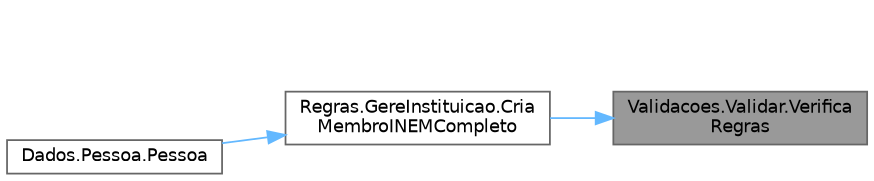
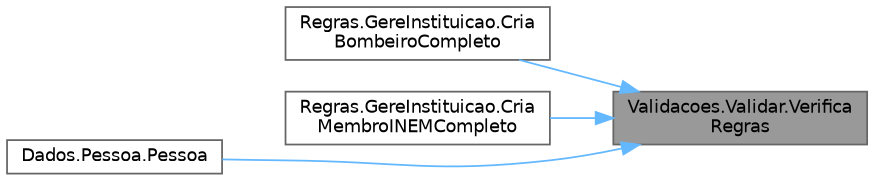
  digraph {
    rankdir=RL
    node [color=grey40 fillcolor=white fontname=Helvetica fontsize=10 shape=box style=filled]
    edge [color=steelblue1 dir=back fontname=Helvetica fontsize=10 labelfontname=Helvetica labelfontsize=10 style=solid]
    n1 [color=gray40 fillcolor=grey60 fontcolor=black height=0.2 label="Validacoes.Validar.Verifica\lRegras" width=0.4]
+   n2 [height=0.2 label="Regras.GereInstituicao.Cria\lBombeiroCompleto" width=0.4]
    n3 [height=0.2 label="Regras.GereInstituicao.Cria\lMembroINEMCompleto" width=0.4]
    n4 [height=0.2 label="Dados.Pessoa.Pessoa" width=0.4]
+   n1 -> n2
    n1 -> n3
-   n3 -> n4
+   n1 -> n4
  }
